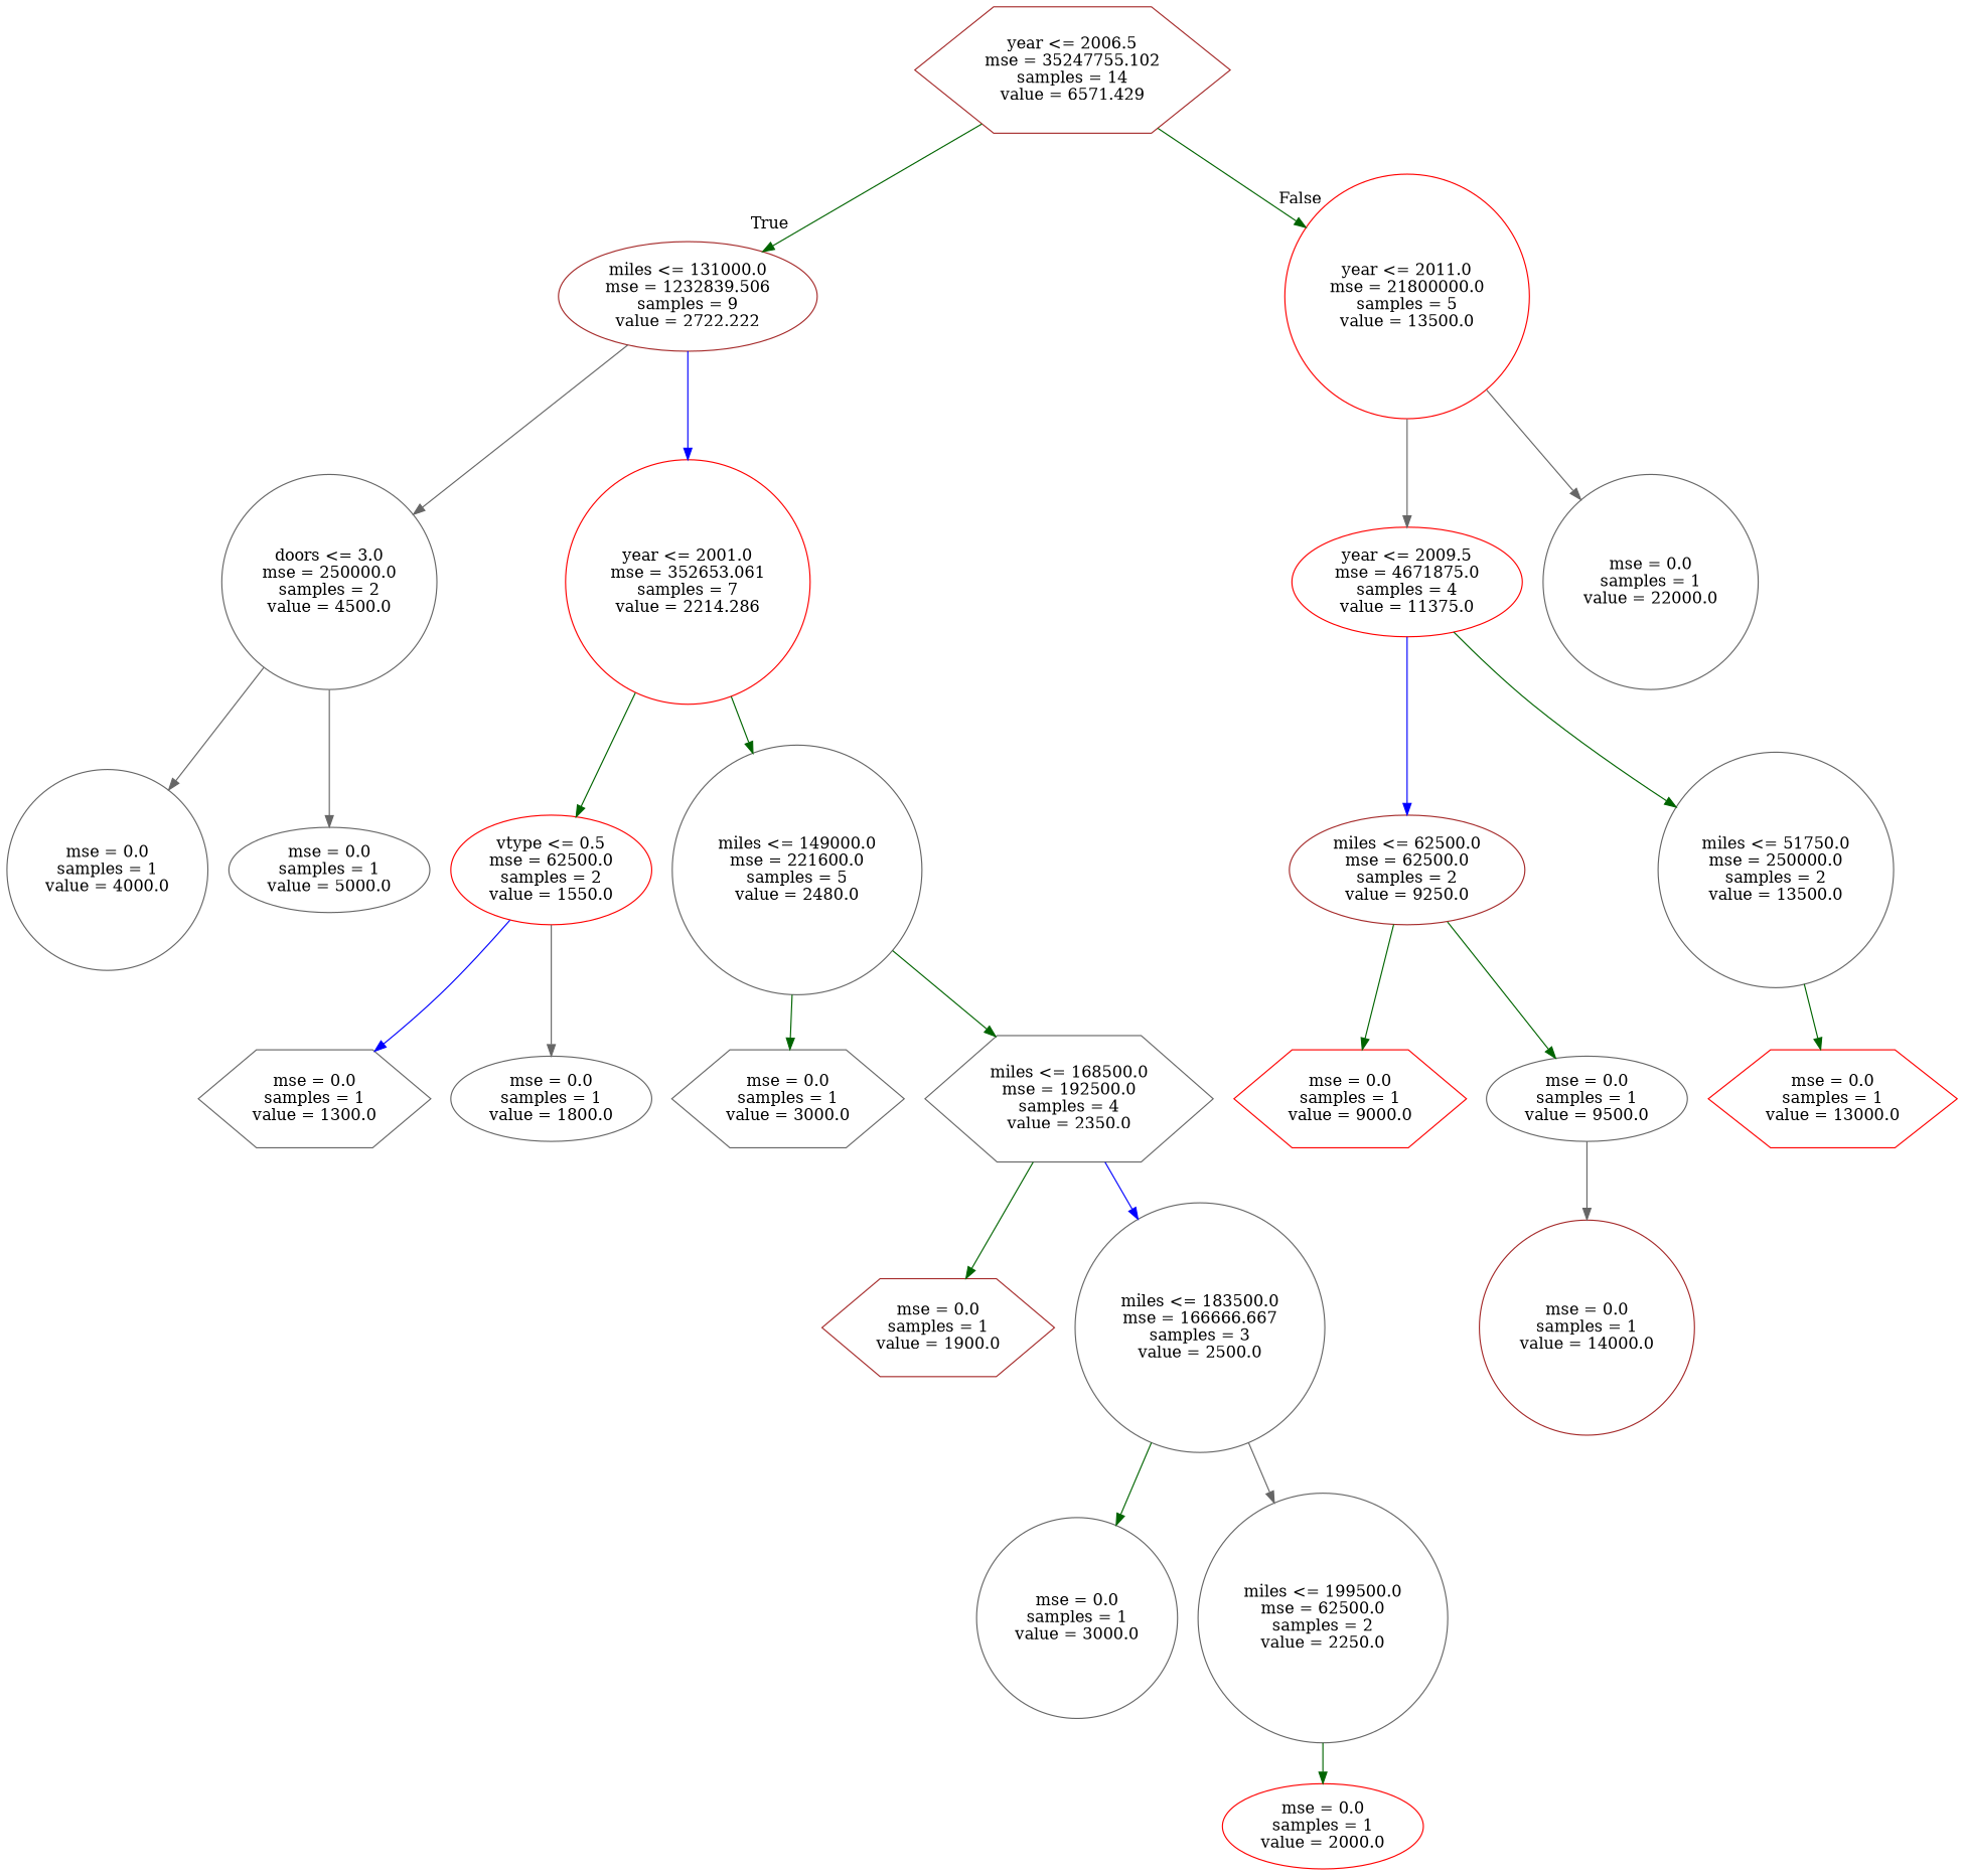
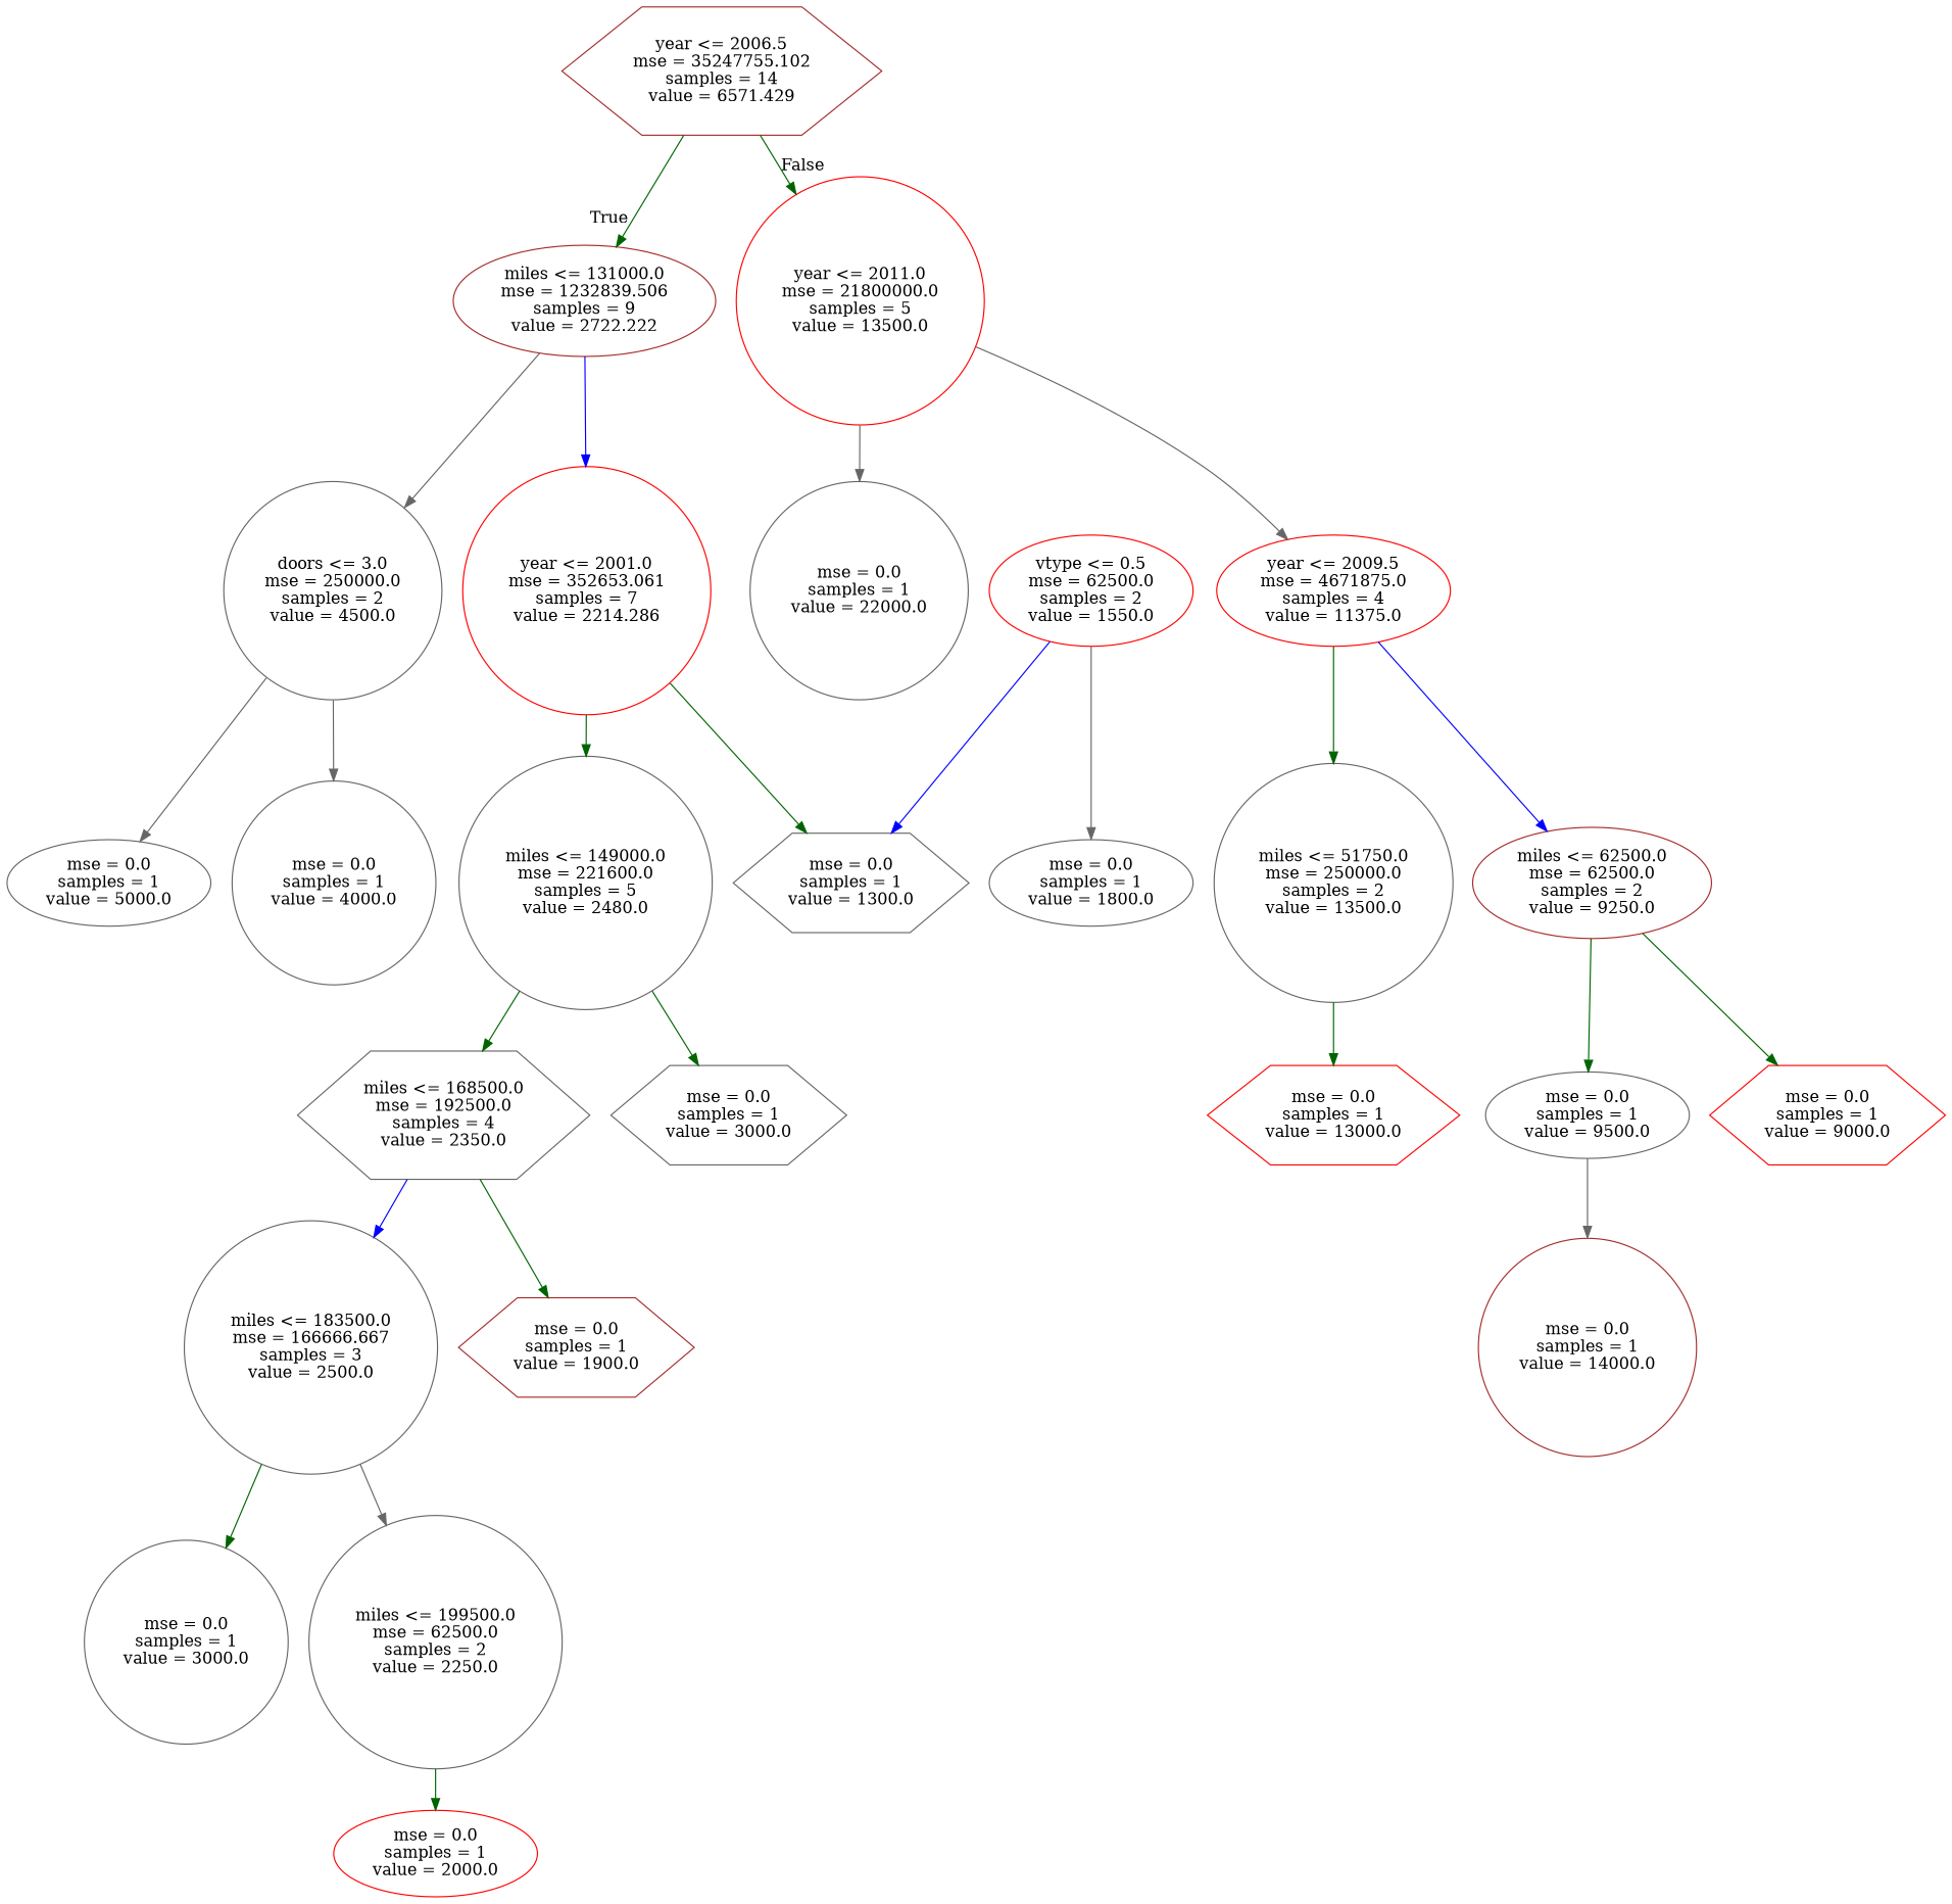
  digraph {
    node [color=gray40 shape=circle]
    edge [color=darkgreen]
    n1 [color=brown label="year <= 2006.5\nmse = 35247755.102\nsamples = 14\nvalue = 6571.429" shape=hexagon]
    n2 [color=brown label="miles <= 131000.0\nmse = 1232839.506\nsamples = 9\nvalue = 2722.222" shape=ellipse]
    n3 [color=red label="year <= 2011.0\nmse = 21800000.0\nsamples = 5\nvalue = 13500.0"]
    n4 [label="doors <= 3.0\nmse = 250000.0\nsamples = 2\nvalue = 4500.0"]
    n5 [color=red label="year <= 2001.0\nmse = 352653.061\nsamples = 7\nvalue = 2214.286"]
    n6 [color=red label="year <= 2009.5\nmse = 4671875.0\nsamples = 4\nvalue = 11375.0" shape=ellipse]
    n7 [label="mse = 0.0\nsamples = 1\nvalue = 22000.0"]
    n8 [label="mse = 0.0\nsamples = 1\nvalue = 4000.0"]
    n9 [label="mse = 0.0\nsamples = 1\nvalue = 5000.0" shape=ellipse]
    n10 [color=red label="vtype <= 0.5\nmse = 62500.0\nsamples = 2\nvalue = 1550.0" shape=ellipse]
    n11 [label="miles <= 149000.0\nmse = 221600.0\nsamples = 5\nvalue = 2480.0"]
    n12 [label="mse = 0.0\nsamples = 1\nvalue = 1300.0" shape=hexagon]
    n13 [label="mse = 0.0\nsamples = 1\nvalue = 1800.0" shape=ellipse]
    n14 [label="mse = 0.0\nsamples = 1\nvalue = 3000.0" shape=hexagon]
    n15 [label="miles <= 168500.0\nmse = 192500.0\nsamples = 4\nvalue = 2350.0" shape=hexagon]
    n16 [color=brown label="mse = 0.0\nsamples = 1\nvalue = 1900.0" shape=hexagon]
    n17 [label="miles <= 183500.0\nmse = 166666.667\nsamples = 3\nvalue = 2500.0"]
    n18 [label="mse = 0.0\nsamples = 1\nvalue = 3000.0"]
    n19 [label="miles <= 199500.0\nmse = 62500.0\nsamples = 2\nvalue = 2250.0"]
    n20 [color=red label="mse = 0.0\nsamples = 1\nvalue = 2000.0" shape=ellipse]
    n21 [color=brown label="miles <= 62500.0\nmse = 62500.0\nsamples = 2\nvalue = 9250.0" shape=ellipse]
    n22 [label="miles <= 51750.0\nmse = 250000.0\nsamples = 2\nvalue = 13500.0"]
    n23 [color=red label="mse = 0.0\nsamples = 1\nvalue = 9000.0" shape=hexagon]
    n24 [label="mse = 0.0\nsamples = 1\nvalue = 9500.0" shape=ellipse]
    n25 [color=red label="mse = 0.0\nsamples = 1\nvalue = 13000.0" shape=hexagon]
    n26 [color=brown label="mse = 0.0\nsamples = 1\nvalue = 14000.0"]
    n1 -> n2 [headlabel=True labelangle=45 labeldistance=2.5]
    n1 -> n3 [headlabel=False labelangle=-45 labeldistance=2.5]
    n2 -> n4 [color=gray40]
    n2 -> n5 [color=blue]
    n3 -> n6 [color=gray40]
    n3 -> n7 [color=gray40]
    n4 -> n8 [color=gray40]
    n4 -> n9 [color=gray40]
-   n5 -> n10
+   n5 -> n12
    n5 -> n11
    n6 -> n21 [color=blue]
    n6 -> n22
    n10 -> n12 [color=blue]
    n10 -> n13 [color=gray40]
    n11 -> n14
    n11 -> n15
    n15 -> n16
    n15 -> n17 [color=blue]
    n17 -> n18
    n17 -> n19 [color=gray40]
    n19 -> n20
    n21 -> n23
    n21 -> n24
    n22 -> n25
    n24 -> n26 [color=gray40]
  }
